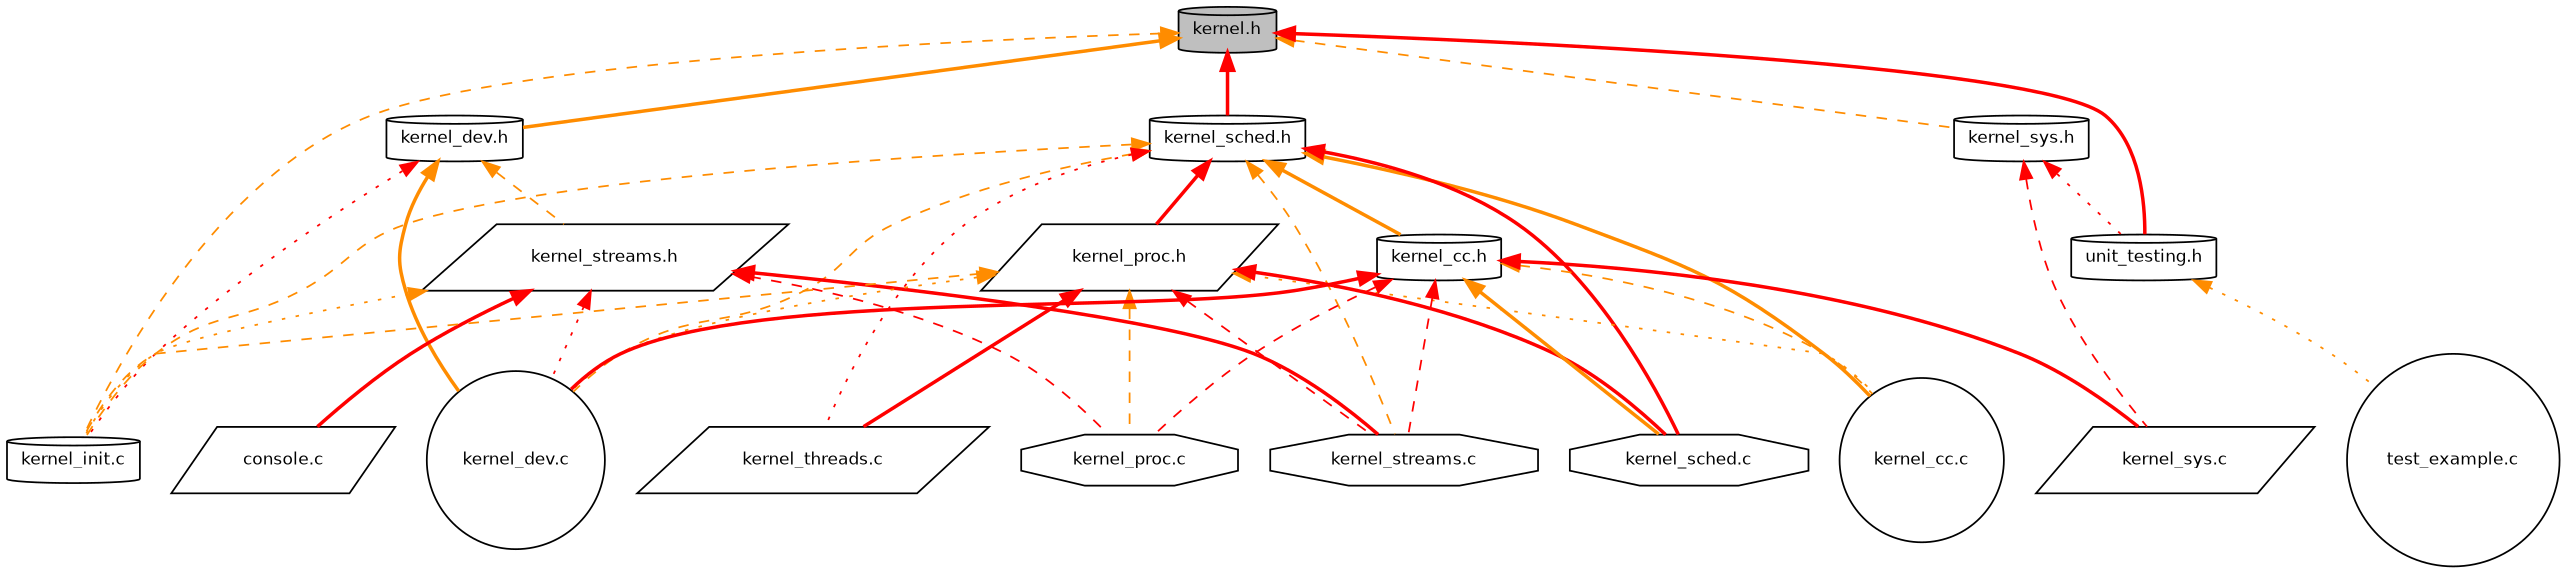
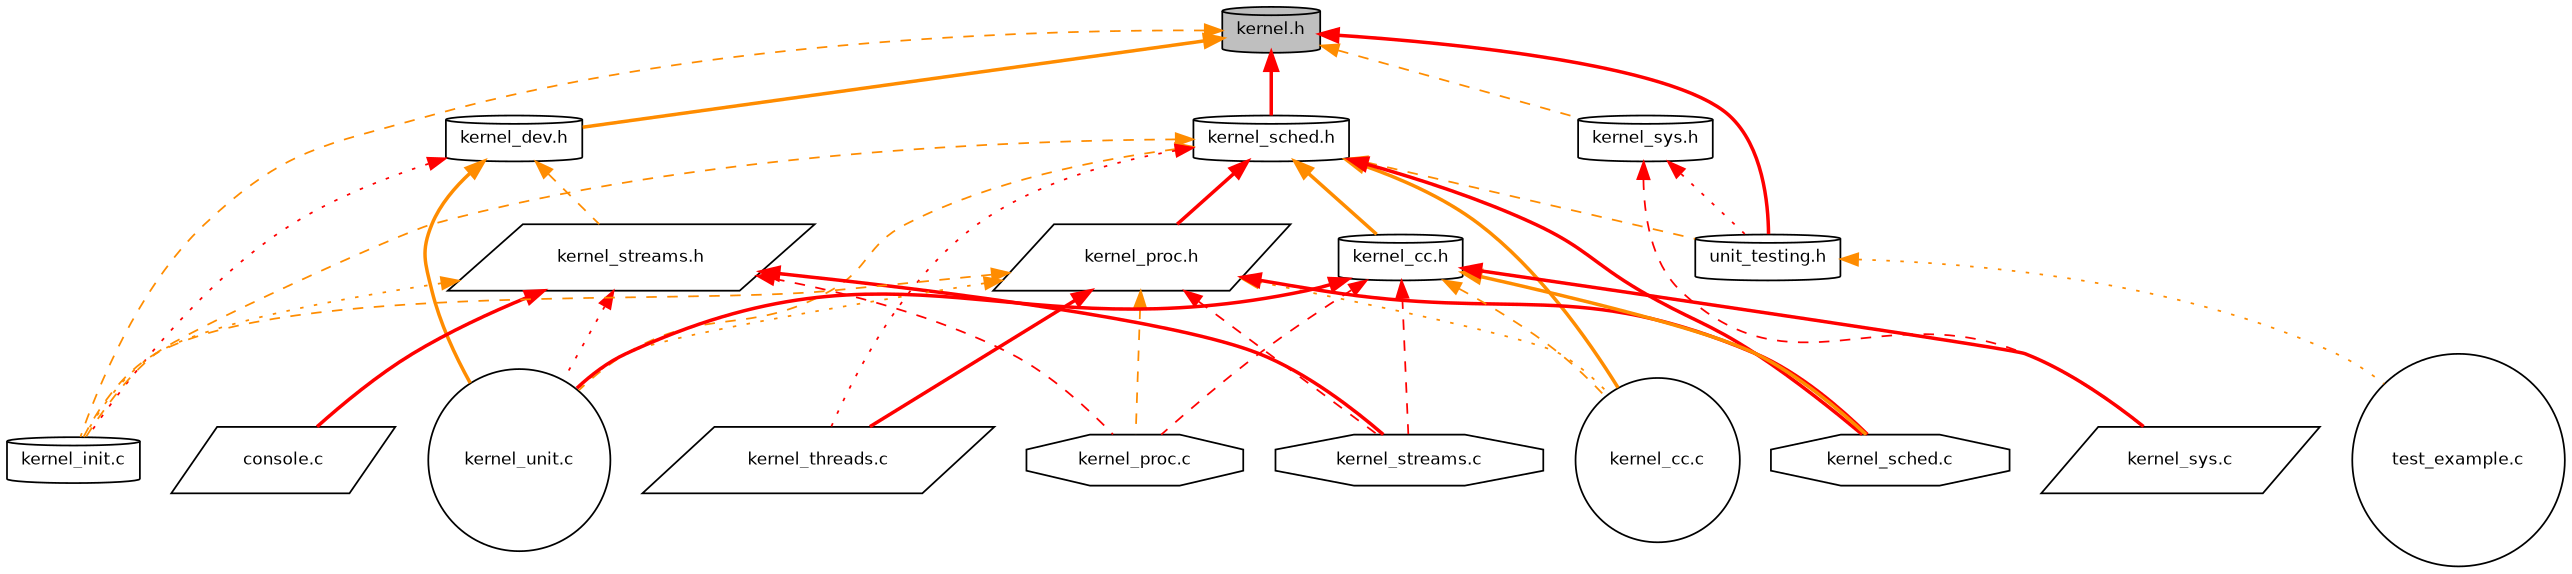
  digraph {
    node [color=black fillcolor=white fontname=Helvetica fontsize=10 shape=cylinder style=filled]
    edge [color=red dir=back fontname=Helvetica fontsize=10 labelfontname=Helvetica labelfontsize=10 style=bold]
    n1 [fillcolor=grey75 fontcolor=black height=0.2 label="kernel.h" width=0.4]
    n2 [height=0.2 label="kernel_dev.h" width=0.4]
    n3 [height=0.2 label="kernel_init.c" width=0.4]
    n4 [height=0.2 label="kernel_sched.h" width=0.4]
    n5 [height=0.2 label="kernel_sys.h" width=0.4]
    n6 [height=0.2 label="unit_testing.h" width=0.4]
    n7 [height=0.2 label="kernel_streams.h" shape=parallelogram width=0.4]
-   n8 [height=0.2 label="kernel_dev.c" shape=circle width=0.4]
+   n8 [height=0.2 label="kernel_unit.c" shape=circle width=0.4]
    n9 [height=0.2 label="kernel_streams.c" shape=octagon width=0.4]
    n10 [height=0.2 label="kernel_cc.c" shape=circle width=0.4]
    n11 [height=0.2 label="kernel_proc.h" shape=parallelogram width=0.4]
    n12 [height=0.2 label="kernel_sched.c" shape=octagon width=0.4]
    n13 [height=0.2 label="kernel_threads.c" shape=parallelogram width=0.4]
    n14 [height=0.2 label="kernel_cc.h" width=0.4]
    n15 [height=0.2 label="kernel_sys.c" shape=parallelogram width=0.4]
    n16 [height=0.2 label="test_example.c" shape=circle width=0.4]
    n17 [height=0.2 label="console.c" shape=parallelogram width=0.4]
    n18 [height=0.2 label="kernel_proc.c" shape=octagon width=0.4]
    n1 -> n2 [color=darkorange]
    n1 -> n3 [color=darkorange style=dashed]
    n1 -> n4
    n1 -> n5 [color=darkorange style=dashed]
    n1 -> n6
    n2 -> n3 [style=dotted]
    n2 -> n7 [color=darkorange style=dashed]
    n2 -> n8 [color=darkorange]
    n4 -> n3 [color=darkorange style=dashed]
    n4 -> n8 [color=darkorange style=dashed]
-   n4 -> n9 [color=darkorange style=dashed]
+   n4 -> n6 [color=darkorange style=dashed]
    n4 -> n10 [color=darkorange]
    n4 -> n11
    n4 -> n12
    n4 -> n13 [style=dotted]
    n4 -> n14 [color=darkorange]
    n5 -> n6 [style=dotted]
    n5 -> n15 [style=dashed]
    n6 -> n16 [color=darkorange style=dotted]
    n7 -> n3 [color=darkorange style=dotted]
    n7 -> n8 [style=dotted]
    n7 -> n9
    n7 -> n17
    n7 -> n18 [style=dashed]
    n11 -> n3 [color=darkorange style=dashed]
    n11 -> n8 [color=darkorange style=dotted]
    n11 -> n9 [style=dashed]
    n11 -> n10 [color=darkorange style=dotted]
    n11 -> n12
    n11 -> n13
    n11 -> n18 [color=darkorange style=dashed]
    n14 -> n8
    n14 -> n9 [style=dashed]
    n14 -> n10 [color=darkorange style=dashed]
    n14 -> n12 [color=darkorange]
    n14 -> n15
    n14 -> n18 [style=dashed]
  }
